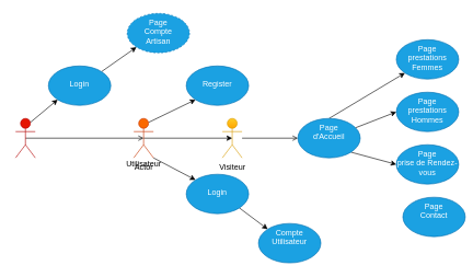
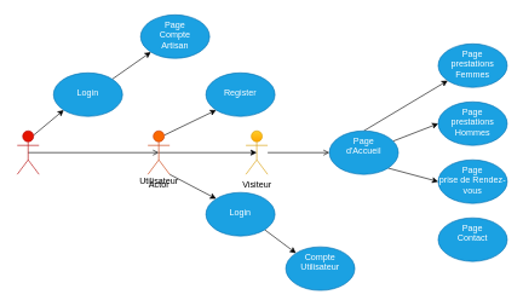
  <mxCell id="0" />
  <mxCell id="1" parent="0" />
  <mxCell id="2" value="" style="edgeStyle=none;html=1;endArrow=open;" edge="1" parent="1" source="3" target="7"><mxGeometry relative="1" as="geometry" /></mxCell>
  <mxCell id="3" value="Visiteur" style="shape=umlActor;verticalLabelPosition=bottom;verticalAlign=top;html=1;outlineConnect=0;fillColor=#ffcd28;strokeColor=#d79b00;gradientColor=#ffa500;" vertex="1" parent="1"><mxGeometry x="335" y="180" width="30" height="60" as="geometry" /></mxCell>
  <mxCell id="4" value="" style="edgeStyle=none;html=1;exitX=0.5;exitY=0;exitDx=0;exitDy=0;" edge="1" parent="1" source="7" target="8"><mxGeometry relative="1" as="geometry"><mxPoint x="240" y="60" as="targetPoint" /></mxGeometry></mxCell>
  <mxCell id="5" style="edgeStyle=none;html=1;entryX=0;entryY=0.5;entryDx=0;entryDy=0;" edge="1" parent="1" source="7" target="9"><mxGeometry relative="1" as="geometry" /></mxCell>
  <mxCell id="6" style="edgeStyle=none;html=1;exitX=1;exitY=1;exitDx=0;exitDy=0;entryX=0;entryY=0.5;entryDx=0;entryDy=0;" edge="1" parent="1" source="7" target="10"><mxGeometry relative="1" as="geometry" /></mxCell>
  <mxCell id="7" value="Page &lt;br&gt;d'Accueil" style="ellipse;whiteSpace=wrap;html=1;verticalAlign=top;fillColor=#1ba1e2;fontColor=#ffffff;strokeColor=#006EAF;" vertex="1" parent="1"><mxGeometry x="450" y="180" width="95" height="60" as="geometry" /></mxCell>
  <mxCell id="8" value="Page&lt;br&gt;prestations Femmes" style="ellipse;whiteSpace=wrap;html=1;verticalAlign=top;fillColor=#1ba1e2;fontColor=#ffffff;strokeColor=#006EAF;" vertex="1" parent="1"><mxGeometry x="600" y="60" width="95" height="60" as="geometry" /></mxCell>
  <mxCell id="9" value="Page&lt;br&gt;prestations Hommes" style="ellipse;whiteSpace=wrap;html=1;verticalAlign=top;fillColor=#1ba1e2;fontColor=#ffffff;strokeColor=#006EAF;" vertex="1" parent="1"><mxGeometry x="600" y="140" width="95" height="60" as="geometry" /></mxCell>
  <mxCell id="10" value="Page&lt;br&gt;prise de Rendez-vous" style="ellipse;whiteSpace=wrap;html=1;verticalAlign=top;fillColor=#1ba1e2;fontColor=#ffffff;strokeColor=#006EAF;" vertex="1" parent="1"><mxGeometry x="600" y="220" width="95" height="60" as="geometry" /></mxCell>
- <mxCell id="11" value="Page&lt;br&gt;Contact" style="ellipse;whiteSpace=wrap;html=1;verticalAlign=top;fillColor=#1ba1e2;fontColor=#ffffff;strokeColor=#006EAF;" vertex="1" parent="1"><mxGeometry x="610" y="300" width="95" height="60" as="geometry" /></mxCell>
+ <mxCell id="11" value="Page&lt;br&gt;Contact" style="ellipse;whiteSpace=wrap;html=1;verticalAlign=top;fillColor=#1ba1e2;fontColor=#ffffff;strokeColor=#006EAF;" vertex="1" parent="1"><mxGeometry x="600" y="300" width="95" height="60" as="geometry" /></mxCell>
  <mxCell id="12" style="edgeStyle=none;html=1;exitX=0.5;exitY=0.5;exitDx=0;exitDy=0;exitPerimeter=0;entryX=0.5;entryY=0.5;entryDx=0;entryDy=0;entryPerimeter=0;" edge="1" parent="1" source="15" target="3"><mxGeometry relative="1" as="geometry" /></mxCell>
  <mxCell id="13" style="edgeStyle=none;html=1;exitX=0.75;exitY=0.1;exitDx=0;exitDy=0;exitPerimeter=0;entryX=0;entryY=1;entryDx=0;entryDy=0;" edge="1" parent="1" source="15" target="16"><mxGeometry relative="1" as="geometry" /></mxCell>
  <mxCell id="14" style="edgeStyle=none;html=1;exitX=1;exitY=1;exitDx=0;exitDy=0;exitPerimeter=0;entryX=0;entryY=0;entryDx=0;entryDy=0;" edge="1" parent="1" source="15" target="18"><mxGeometry relative="1" as="geometry" /></mxCell>
  <mxCell id="15" value="Actor" style="shape=umlActor;verticalLabelPosition=bottom;verticalAlign=top;html=1;outlineConnect=0;fillColor=#fa6800;fontColor=#000000;strokeColor=#C73500;" vertex="1" parent="1"><mxGeometry x="200" y="180" width="30" height="60" as="geometry" /></mxCell>
  <mxCell id="16" value="&lt;br&gt;Register" style="ellipse;whiteSpace=wrap;html=1;verticalAlign=top;fillColor=#1ba1e2;fontColor=#ffffff;strokeColor=#006EAF;" vertex="1" parent="1"><mxGeometry x="280" y="100" width="95" height="60" as="geometry" /></mxCell>
  <mxCell id="17" style="edgeStyle=none;html=1;exitX=1;exitY=1;exitDx=0;exitDy=0;entryX=0;entryY=0;entryDx=0;entryDy=0;" edge="1" parent="1" source="18" target="19"><mxGeometry relative="1" as="geometry" /></mxCell>
  <mxCell id="18" value="&lt;br&gt;Login" style="ellipse;whiteSpace=wrap;html=1;verticalAlign=top;fillColor=#1ba1e2;fontColor=#ffffff;strokeColor=#006EAF;" vertex="1" parent="1"><mxGeometry x="280" y="265" width="95" height="60" as="geometry" /></mxCell>
  <mxCell id="19" value="Compte&lt;br&gt;Utilisateur" style="ellipse;whiteSpace=wrap;html=1;verticalAlign=top;fillColor=#1ba1e2;fontColor=#ffffff;strokeColor=#006EAF;" vertex="1" parent="1"><mxGeometry x="390" y="340" width="95" height="60" as="geometry" /></mxCell>
  <mxCell id="20" value="Utilisateur" style="text;html=1;align=center;verticalAlign=middle;resizable=0;points=[];autosize=1;strokeColor=none;fillColor=none;" vertex="1" parent="1"><mxGeometry x="175" y="235" width="80" height="30" as="geometry" /></mxCell>
  <mxCell id="21" style="edgeStyle=none;html=1;exitX=0.5;exitY=0.5;exitDx=0;exitDy=0;exitPerimeter=0;entryX=0.5;entryY=0.5;entryDx=0;entryDy=0;entryPerimeter=0;endArrow=open;" edge="1" parent="1" source="23" target="15"><mxGeometry relative="1" as="geometry" /></mxCell>
  <mxCell id="22" style="edgeStyle=none;html=1;exitX=0.75;exitY=0.1;exitDx=0;exitDy=0;exitPerimeter=0;entryX=0;entryY=1;entryDx=0;entryDy=0;" edge="1" parent="1" source="23" target="25"><mxGeometry relative="1" as="geometry" /></mxCell>
  <mxCell id="23" value="Administrateur" style="shape=umlActor;verticalLabelPosition=bottom;verticalAlign=top;html=1;outlineConnect=0;fillColor=#e51400;fontColor=#ffffff;strokeColor=#B20000;" vertex="1" parent="1"><mxGeometry x="20" y="180" width="30" height="60" as="geometry" /></mxCell>
  <mxCell id="24" style="edgeStyle=none;html=1;exitX=1;exitY=0;exitDx=0;exitDy=0;entryX=0;entryY=1;entryDx=0;entryDy=0;" edge="1" parent="1" source="25" target="26"><mxGeometry relative="1" as="geometry" /></mxCell>
  <mxCell id="25" value="&lt;br&gt;Login" style="ellipse;whiteSpace=wrap;html=1;verticalAlign=top;fillColor=#1ba1e2;fontColor=#ffffff;strokeColor=#006EAF;" vertex="1" parent="1"><mxGeometry x="70" y="100" width="95" height="60" as="geometry" /></mxCell>
- <mxCell id="26" value="Page&lt;br&gt;Compte&lt;br&gt;Artisan" style="ellipse;whiteSpace=wrap;html=1;verticalAlign=top;fillColor=#1ba1e2;fontColor=#ffffff;strokeColor=#006EAF;dashed=1;" vertex="1" parent="1"><mxGeometry x="190" y="20" width="95" height="60" as="geometry" /></mxCell>
+ <mxCell id="26" value="Page&lt;br&gt;Compte&lt;br&gt;Artisan" style="ellipse;whiteSpace=wrap;html=1;verticalAlign=top;fillColor=#1ba1e2;fontColor=#ffffff;strokeColor=#006EAF;" vertex="1" parent="1"><mxGeometry x="190" y="20" width="95" height="60" as="geometry" /></mxCell>
